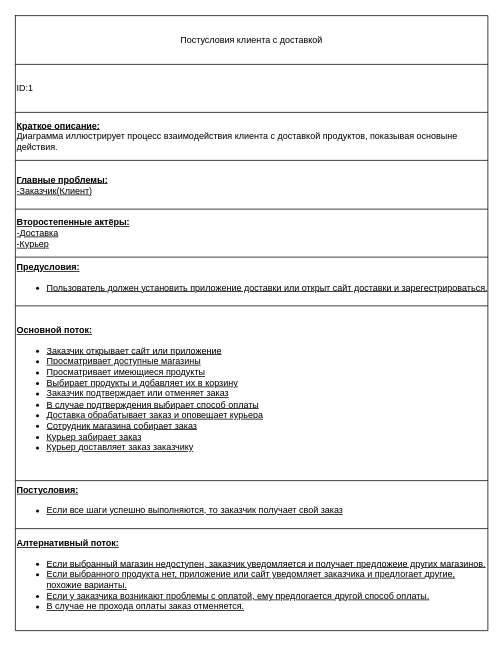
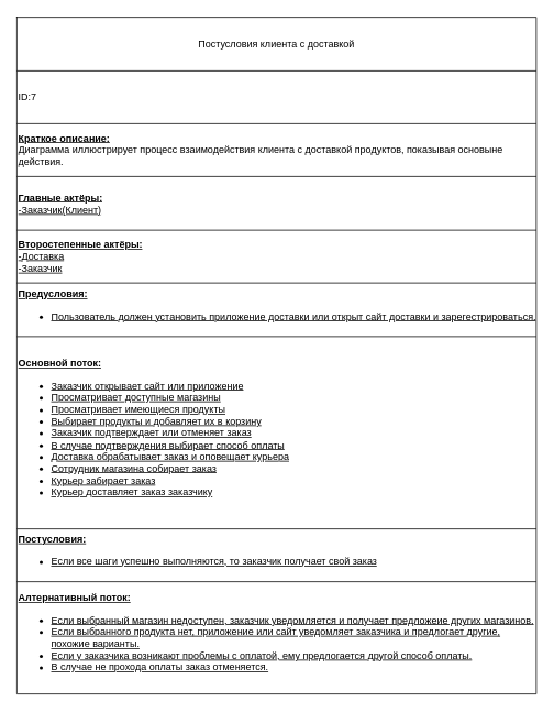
  <mxCell id="0" />
  <mxCell id="1" parent="0" />
  <mxCell id="2" value="" style="shape=table;startSize=0;container=1;collapsible=0;childLayout=tableLayout;" vertex="1" parent="1"><mxGeometry x="20" y="20" width="630" height="820" as="geometry" /></mxCell>
  <mxCell id="3" value="" style="shape=tableRow;horizontal=0;startSize=0;swimlaneHead=0;swimlaneBody=0;strokeColor=inherit;top=0;left=0;bottom=0;right=0;collapsible=0;dropTarget=0;fillColor=none;points=[[0,0.5],[1,0.5]];portConstraint=eastwest;" vertex="1" parent="2"><mxGeometry width="630" height="65" as="geometry" /></mxCell>
  <mxCell id="4" value="Постусловия клиента с доставкой" style="shape=partialRectangle;html=1;whiteSpace=wrap;connectable=0;strokeColor=inherit;overflow=hidden;fillColor=none;top=0;left=0;bottom=0;right=0;pointerEvents=1;" vertex="1" parent="3"><mxGeometry width="630" height="65" as="geometry"><mxRectangle width="630" height="65" as="alternateBounds" /></mxGeometry></mxCell>
  <mxCell id="5" value="" style="shape=tableRow;horizontal=0;startSize=0;swimlaneHead=0;swimlaneBody=0;strokeColor=inherit;top=0;left=0;bottom=0;right=0;collapsible=0;dropTarget=0;fillColor=none;points=[[0,0.5],[1,0.5]];portConstraint=eastwest;" vertex="1" parent="2"><mxGeometry y="65" width="630" height="64" as="geometry" /></mxCell>
- <mxCell id="6" value="ID:1" style="shape=partialRectangle;html=1;whiteSpace=wrap;connectable=0;strokeColor=inherit;overflow=hidden;fillColor=none;top=0;left=0;bottom=0;right=0;pointerEvents=1;align=left;" vertex="1" parent="5"><mxGeometry width="630" height="64" as="geometry"><mxRectangle width="630" height="64" as="alternateBounds" /></mxGeometry></mxCell>
+ <mxCell id="6" value="ID:7" style="shape=partialRectangle;html=1;whiteSpace=wrap;connectable=0;strokeColor=inherit;overflow=hidden;fillColor=none;top=0;left=0;bottom=0;right=0;pointerEvents=1;align=left;" vertex="1" parent="5"><mxGeometry width="630" height="64" as="geometry"><mxRectangle width="630" height="64" as="alternateBounds" /></mxGeometry></mxCell>
  <mxCell id="7" value="" style="shape=tableRow;horizontal=0;startSize=0;swimlaneHead=0;swimlaneBody=0;strokeColor=inherit;top=0;left=0;bottom=0;right=0;collapsible=0;dropTarget=0;fillColor=none;points=[[0,0.5],[1,0.5]];portConstraint=eastwest;fontStyle=0;align=left;" vertex="1" parent="2"><mxGeometry y="129" width="630" height="64" as="geometry" /></mxCell>
  <mxCell id="8" value="&lt;u&gt;&lt;b&gt;Краткое описание:&lt;/b&gt;&lt;/u&gt;&lt;div&gt;Диаграмма иллюстрирует процесс взаимодействия клиента с доставкой продуктов, показывая основыне действия.&amp;nbsp;&lt;/div&gt;" style="shape=partialRectangle;html=1;whiteSpace=wrap;connectable=0;strokeColor=inherit;overflow=hidden;fillColor=none;top=0;left=0;bottom=0;right=0;pointerEvents=1;align=left;" vertex="1" parent="7"><mxGeometry width="630" height="64" as="geometry"><mxRectangle width="630" height="64" as="alternateBounds" /></mxGeometry></mxCell>
  <mxCell id="9" value="" style="shape=tableRow;horizontal=0;startSize=0;swimlaneHead=0;swimlaneBody=0;strokeColor=inherit;top=0;left=0;bottom=0;right=0;collapsible=0;dropTarget=0;fillColor=none;points=[[0,0.5],[1,0.5]];portConstraint=eastwest;" vertex="1" parent="2"><mxGeometry y="193" width="630" height="65" as="geometry" /></mxCell>
- <mxCell id="10" value="Главные проблемы:&lt;div&gt;&lt;span style=&quot;font-weight: normal;&quot;&gt;-Заказчик(Клиент)&lt;/span&gt;&lt;/div&gt;" style="shape=partialRectangle;html=1;whiteSpace=wrap;connectable=0;strokeColor=inherit;overflow=hidden;fillColor=none;top=0;left=0;bottom=0;right=0;pointerEvents=1;align=left;fontStyle=5" vertex="1" parent="9"><mxGeometry width="630" height="65" as="geometry"><mxRectangle width="630" height="65" as="alternateBounds" /></mxGeometry></mxCell>
+ <mxCell id="10" value="Главные актёры:&lt;div&gt;&lt;span style=&quot;font-weight: normal;&quot;&gt;-Заказчик(Клиент)&lt;/span&gt;&lt;/div&gt;" style="shape=partialRectangle;html=1;whiteSpace=wrap;connectable=0;strokeColor=inherit;overflow=hidden;fillColor=none;top=0;left=0;bottom=0;right=0;pointerEvents=1;align=left;fontStyle=5" vertex="1" parent="9"><mxGeometry width="630" height="65" as="geometry"><mxRectangle width="630" height="65" as="alternateBounds" /></mxGeometry></mxCell>
  <mxCell id="11" value="" style="shape=tableRow;horizontal=0;startSize=0;swimlaneHead=0;swimlaneBody=0;strokeColor=inherit;top=0;left=0;bottom=0;right=0;collapsible=0;dropTarget=0;fillColor=none;points=[[0,0.5],[1,0.5]];portConstraint=eastwest;fontStyle=0" vertex="1" parent="2"><mxGeometry y="258" width="630" height="64" as="geometry" /></mxCell>
- <mxCell id="12" value="Второстепенные актёры:&lt;div&gt;&lt;span style=&quot;font-weight: normal;&quot;&gt;-Доставка&lt;/span&gt;&lt;/div&gt;&lt;div&gt;&lt;span style=&quot;font-weight: normal;&quot;&gt;-Курьер&lt;/span&gt;&lt;/div&gt;" style="shape=partialRectangle;html=1;whiteSpace=wrap;connectable=0;strokeColor=inherit;overflow=hidden;fillColor=none;top=0;left=0;bottom=0;right=0;pointerEvents=1;align=left;fontStyle=5" vertex="1" parent="11"><mxGeometry width="630" height="64" as="geometry"><mxRectangle width="630" height="64" as="alternateBounds" /></mxGeometry></mxCell>
+ <mxCell id="12" value="Второстепенные актёры:&lt;div&gt;&lt;span style=&quot;font-weight: normal;&quot;&gt;-Доставка&lt;/span&gt;&lt;/div&gt;&lt;div&gt;&lt;span style=&quot;font-weight: normal;&quot;&gt;-Заказчик&lt;/span&gt;&lt;/div&gt;" style="shape=partialRectangle;html=1;whiteSpace=wrap;connectable=0;strokeColor=inherit;overflow=hidden;fillColor=none;top=0;left=0;bottom=0;right=0;pointerEvents=1;align=left;fontStyle=5" vertex="1" parent="11"><mxGeometry width="630" height="64" as="geometry"><mxRectangle width="630" height="64" as="alternateBounds" /></mxGeometry></mxCell>
  <mxCell id="13" value="" style="shape=tableRow;horizontal=0;startSize=0;swimlaneHead=0;swimlaneBody=0;strokeColor=inherit;top=0;left=0;bottom=0;right=0;collapsible=0;dropTarget=0;fillColor=none;points=[[0,0.5],[1,0.5]];portConstraint=eastwest;" vertex="1" parent="2"><mxGeometry y="322" width="630" height="65" as="geometry" /></mxCell>
  <mxCell id="14" value="Предусловия:&lt;div&gt;&lt;ul&gt;&lt;li&gt;&lt;span style=&quot;font-weight: normal;&quot;&gt;Пользователь должен установить приложение доставки или открыт сайт доставки и зарегестрироваться.&lt;/span&gt;&lt;/li&gt;&lt;/ul&gt;&lt;/div&gt;" style="shape=partialRectangle;html=1;whiteSpace=wrap;connectable=0;strokeColor=inherit;overflow=hidden;fillColor=none;top=0;left=0;bottom=0;right=0;pointerEvents=1;align=left;fontStyle=5" vertex="1" parent="13"><mxGeometry width="630" height="65" as="geometry"><mxRectangle width="630" height="65" as="alternateBounds" /></mxGeometry></mxCell>
  <mxCell id="15" value="" style="shape=tableRow;horizontal=0;startSize=0;swimlaneHead=0;swimlaneBody=0;strokeColor=inherit;top=0;left=0;bottom=0;right=0;collapsible=0;dropTarget=0;fillColor=none;points=[[0,0.5],[1,0.5]];portConstraint=eastwest;" vertex="1" parent="2"><mxGeometry y="387" width="630" height="233" as="geometry" /></mxCell>
  <mxCell id="16" value="Основной поток:&lt;div&gt;&lt;ul&gt;&lt;li&gt;&lt;span style=&quot;font-weight: 400;&quot;&gt;Заказчик открывает сайт или приложение&lt;/span&gt;&lt;/li&gt;&lt;li&gt;&lt;span style=&quot;font-weight: 400;&quot;&gt;Просматривает доступные магазины&lt;/span&gt;&lt;/li&gt;&lt;li&gt;&lt;span style=&quot;font-weight: 400;&quot;&gt;Просматривает имеющиеся продукты&lt;/span&gt;&lt;/li&gt;&lt;li&gt;&lt;span style=&quot;font-weight: 400;&quot;&gt;Выбирает продукты и добавляет их в корзину&lt;/span&gt;&lt;/li&gt;&lt;li&gt;&lt;span style=&quot;font-weight: 400;&quot;&gt;Заказчик подтверждает или отменяет заказ&lt;/span&gt;&lt;/li&gt;&lt;li&gt;&lt;span style=&quot;font-weight: 400;&quot;&gt;В случае подтверждения выбирает способ оплаты&lt;/span&gt;&lt;/li&gt;&lt;li&gt;&lt;span style=&quot;font-weight: 400;&quot;&gt;Доставка обрабатывает заказ и оповещает курьера&lt;/span&gt;&lt;/li&gt;&lt;li&gt;&lt;span style=&quot;font-weight: 400;&quot;&gt;Сотрудник магазина собирает заказ&lt;/span&gt;&lt;/li&gt;&lt;li&gt;&lt;span style=&quot;font-weight: 400;&quot;&gt;Курьер забирает заказ&lt;/span&gt;&lt;/li&gt;&lt;li&gt;&lt;span style=&quot;font-weight: 400;&quot;&gt;Курьер доставляет заказ заказчику&lt;/span&gt;&lt;/li&gt;&lt;/ul&gt;&lt;/div&gt;" style="shape=partialRectangle;html=1;whiteSpace=wrap;connectable=0;strokeColor=inherit;overflow=hidden;fillColor=none;top=0;left=0;bottom=0;right=0;pointerEvents=1;align=left;fontStyle=5" vertex="1" parent="15"><mxGeometry width="630" height="233" as="geometry"><mxRectangle width="630" height="233" as="alternateBounds" /></mxGeometry></mxCell>
  <mxCell id="17" value="" style="shape=tableRow;horizontal=0;startSize=0;swimlaneHead=0;swimlaneBody=0;strokeColor=inherit;top=0;left=0;bottom=0;right=0;collapsible=0;dropTarget=0;fillColor=none;points=[[0,0.5],[1,0.5]];portConstraint=eastwest;" vertex="1" parent="2"><mxGeometry y="620" width="630" height="64" as="geometry" /></mxCell>
  <mxCell id="18" value="Постусловия:&lt;div&gt;&lt;ul&gt;&lt;li&gt;&lt;span style=&quot;font-weight: normal;&quot;&gt;Если все шаги успешно выполняются, то заказчик получает свой заказ&lt;/span&gt;&lt;/li&gt;&lt;/ul&gt;&lt;/div&gt;" style="shape=partialRectangle;html=1;whiteSpace=wrap;connectable=0;strokeColor=inherit;overflow=hidden;fillColor=none;top=0;left=0;bottom=0;right=0;pointerEvents=1;align=left;fontStyle=5" vertex="1" parent="17"><mxGeometry width="630" height="64" as="geometry"><mxRectangle width="630" height="64" as="alternateBounds" /></mxGeometry></mxCell>
  <mxCell id="19" value="" style="shape=tableRow;horizontal=0;startSize=0;swimlaneHead=0;swimlaneBody=0;strokeColor=inherit;top=0;left=0;bottom=0;right=0;collapsible=0;dropTarget=0;fillColor=none;points=[[0,0.5],[1,0.5]];portConstraint=eastwest;" vertex="1" parent="2"><mxGeometry y="684" width="630" height="136" as="geometry" /></mxCell>
  <mxCell id="20" value="Алтернативный поток:&lt;div&gt;&lt;ul&gt;&lt;li&gt;&lt;span style=&quot;font-weight: normal;&quot;&gt;Если выбранный магазин недоступен, заказчик уведомляется и получает предложеие других магазинов.&lt;/span&gt;&lt;/li&gt;&lt;li&gt;&lt;span style=&quot;font-weight: normal;&quot;&gt;Если выбранного продукта нет, приложение или сайт уведомляет заказчика и предлогает другие, похожие варианты.&lt;/span&gt;&lt;/li&gt;&lt;li&gt;&lt;span style=&quot;font-weight: normal;&quot;&gt;Если у заказчика возникают проблемы с оплатой, ему предлогается другой способ оплаты.&lt;/span&gt;&lt;/li&gt;&lt;li&gt;&lt;span style=&quot;font-weight: normal;&quot;&gt;В случае не прохода оплаты заказ отменяется.&lt;/span&gt;&lt;/li&gt;&lt;/ul&gt;&lt;/div&gt;" style="shape=partialRectangle;html=1;whiteSpace=wrap;connectable=0;strokeColor=inherit;overflow=hidden;fillColor=none;top=0;left=0;bottom=0;right=0;pointerEvents=1;align=left;fontStyle=5" vertex="1" parent="19"><mxGeometry width="630" height="136" as="geometry"><mxRectangle width="630" height="136" as="alternateBounds" /></mxGeometry></mxCell>
